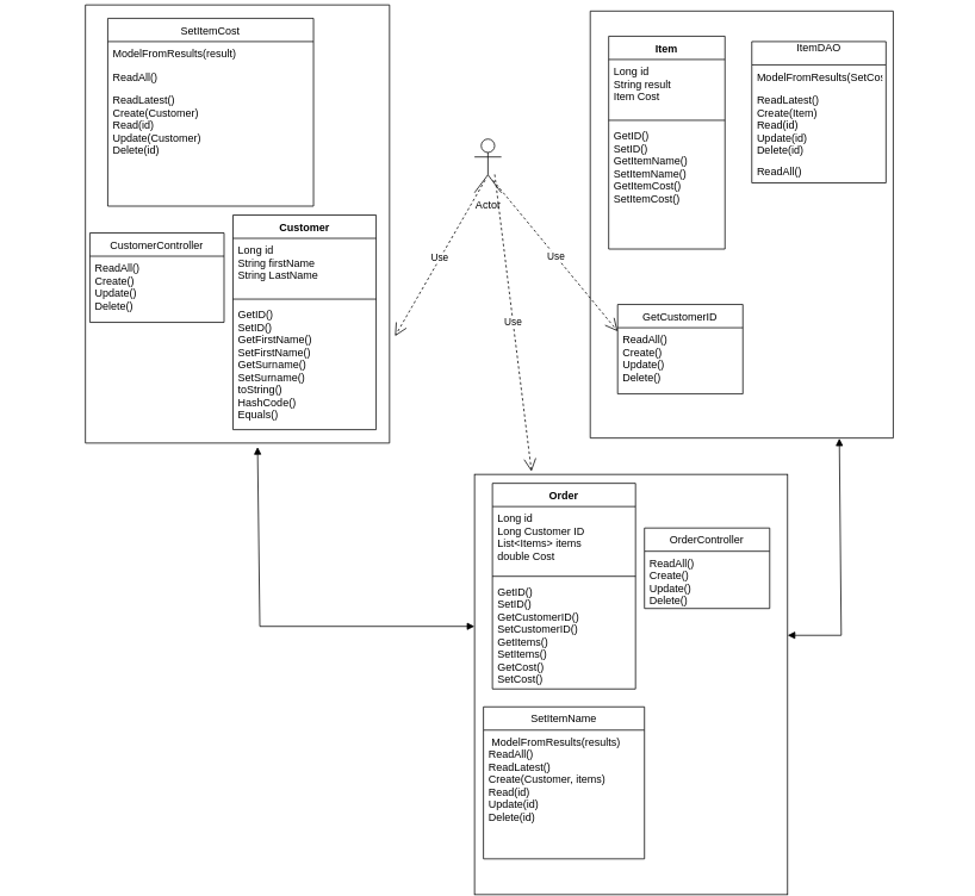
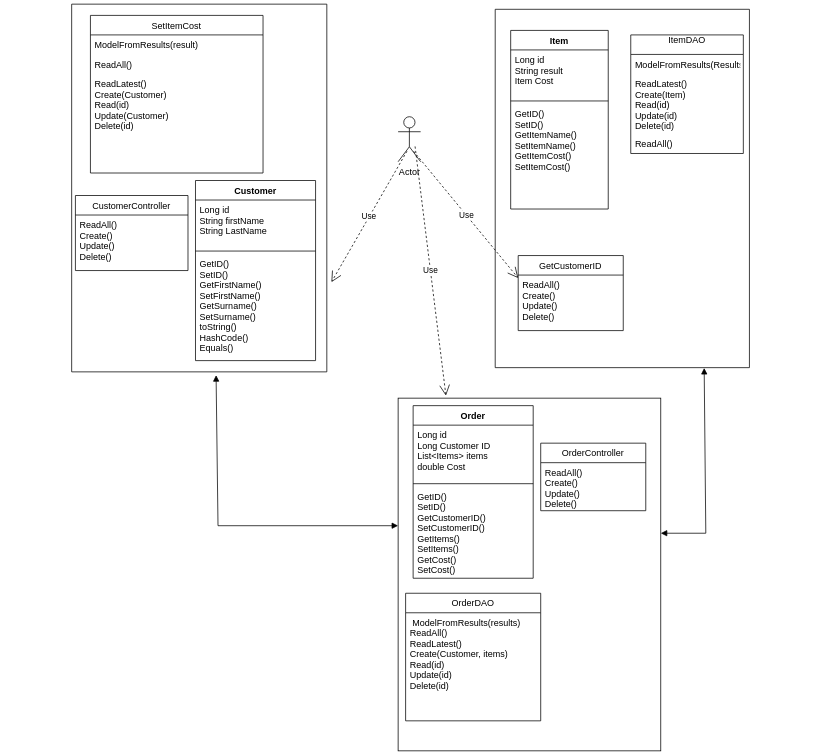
  <mxCell id="0" />
  <mxCell id="1" parent="0" />
  <mxCell id="2" value="" style="rounded=0;whiteSpace=wrap;html=1;rotation=-90;" vertex="1" parent="1"><mxGeometry x="470" y="590" width="470" height="350" as="geometry" /></mxCell>
  <mxCell id="3" value="" style="verticalLabelPosition=bottom;verticalAlign=top;html=1;shape=mxgraph.basic.rect;fillColor2=none;strokeWidth=1;size=20;indent=5;rotation=-90;" vertex="1" parent="1"><mxGeometry x="590" y="81.25" width="477.5" height="338.75" as="geometry" /></mxCell>
  <mxCell id="4" value="" style="verticalLabelPosition=bottom;verticalAlign=top;html=1;shape=mxgraph.basic.rect;fillColor2=none;strokeWidth=1;size=20;indent=5;rotation=-90;" vertex="1" parent="1"><mxGeometry x="20" y="80" width="490" height="340" as="geometry" /></mxCell>
  <mxCell id="5" value="Customer" style="swimlane;fontStyle=1;align=center;verticalAlign=top;childLayout=stackLayout;horizontal=1;startSize=26;horizontalStack=0;resizeParent=1;resizeParentMax=0;resizeLast=0;collapsible=1;marginBottom=0;" vertex="1" parent="1"><mxGeometry x="260" y="240" width="160" height="240" as="geometry" /></mxCell>
  <mxCell id="6" value="Long id&#10;String firstName&#10;String LastName&#10;" style="text;strokeColor=none;fillColor=none;align=left;verticalAlign=top;spacingLeft=4;spacingRight=4;overflow=hidden;rotatable=0;points=[[0,0.5],[1,0.5]];portConstraint=eastwest;" vertex="1" parent="5"><mxGeometry y="26" width="160" height="64" as="geometry" /></mxCell>
  <mxCell id="7" value="" style="line;strokeWidth=1;fillColor=none;align=left;verticalAlign=middle;spacingTop=-1;spacingLeft=3;spacingRight=3;rotatable=0;labelPosition=right;points=[];portConstraint=eastwest;" vertex="1" parent="5"><mxGeometry y="90" width="160" height="8" as="geometry" /></mxCell>
  <mxCell id="8" value="GetID()&#10;SetID()&#10;GetFirstName()&#10;SetFirstName()&#10;GetSurname()&#10;SetSurname()&#10;toString()&#10;HashCode()&#10;Equals()&#10;&#10;" style="text;strokeColor=none;fillColor=none;align=left;verticalAlign=top;spacingLeft=4;spacingRight=4;overflow=hidden;rotatable=0;points=[[0,0.5],[1,0.5]];portConstraint=eastwest;" vertex="1" parent="5"><mxGeometry y="98" width="160" height="142" as="geometry" /></mxCell>
  <mxCell id="9" value="SetItemCost" style="swimlane;fontStyle=0;childLayout=stackLayout;horizontal=1;startSize=26;fillColor=none;horizontalStack=0;resizeParent=1;resizeParentMax=0;resizeLast=0;collapsible=1;marginBottom=0;" vertex="1" parent="1"><mxGeometry x="120" y="20" width="230" height="210" as="geometry" /></mxCell>
  <mxCell id="10" value="ModelFromResults(result)" style="text;strokeColor=none;fillColor=none;align=left;verticalAlign=top;spacingLeft=4;spacingRight=4;overflow=hidden;rotatable=0;points=[[0,0.5],[1,0.5]];portConstraint=eastwest;" vertex="1" parent="9"><mxGeometry y="26" width="230" height="26" as="geometry" /></mxCell>
  <mxCell id="11" value="ReadAll()" style="text;strokeColor=none;fillColor=none;align=left;verticalAlign=top;spacingLeft=4;spacingRight=4;overflow=hidden;rotatable=0;points=[[0,0.5],[1,0.5]];portConstraint=eastwest;" vertex="1" parent="9"><mxGeometry y="52" width="230" height="26" as="geometry" /></mxCell>
  <mxCell id="12" value="ReadLatest()&#10;Create(Customer)&#10;Read(id)&#10;Update(Customer)&#10;Delete(id)&#10;" style="text;strokeColor=none;fillColor=none;align=left;verticalAlign=top;spacingLeft=4;spacingRight=4;overflow=hidden;rotatable=0;points=[[0,0.5],[1,0.5]];portConstraint=eastwest;" vertex="1" parent="9"><mxGeometry y="78" width="230" height="132" as="geometry" /></mxCell>
  <mxCell id="13" value="CustomerController" style="swimlane;fontStyle=0;childLayout=stackLayout;horizontal=1;startSize=26;fillColor=none;horizontalStack=0;resizeParent=1;resizeParentMax=0;resizeLast=0;collapsible=1;marginBottom=0;" vertex="1" parent="1"><mxGeometry x="100" y="260" width="150" height="100" as="geometry" /></mxCell>
  <mxCell id="14" value="ReadAll()&#10;Create()&#10;Update()&#10;Delete()" style="text;strokeColor=none;fillColor=none;align=left;verticalAlign=top;spacingLeft=4;spacingRight=4;overflow=hidden;rotatable=0;points=[[0,0.5],[1,0.5]];portConstraint=eastwest;" vertex="1" parent="13"><mxGeometry y="26" width="150" height="74" as="geometry" /></mxCell>
  <mxCell id="15" value="GetCustomerID" style="swimlane;fontStyle=0;childLayout=stackLayout;horizontal=1;startSize=26;fillColor=none;horizontalStack=0;resizeParent=1;resizeParentMax=0;resizeLast=0;collapsible=1;marginBottom=0;" vertex="1" parent="1"><mxGeometry x="690" y="340" width="140" height="100" as="geometry" /></mxCell>
  <mxCell id="16" value="ReadAll()&#10;Create()&#10;Update()&#10;Delete()&#10;" style="text;strokeColor=none;fillColor=none;align=left;verticalAlign=top;spacingLeft=4;spacingRight=4;overflow=hidden;rotatable=0;points=[[0,0.5],[1,0.5]];portConstraint=eastwest;" vertex="1" parent="15"><mxGeometry y="26" width="140" height="74" as="geometry" /></mxCell>
  <mxCell id="17" value="Item" style="swimlane;fontStyle=1;align=center;verticalAlign=top;childLayout=stackLayout;horizontal=1;startSize=26;horizontalStack=0;resizeParent=1;resizeParentMax=0;resizeLast=0;collapsible=1;marginBottom=0;" vertex="1" parent="1"><mxGeometry x="680" y="40" width="130" height="238" as="geometry" /></mxCell>
  <mxCell id="18" value="Long id&#10;String result&#10;Item Cost&#10;" style="text;strokeColor=none;fillColor=none;align=left;verticalAlign=top;spacingLeft=4;spacingRight=4;overflow=hidden;rotatable=0;points=[[0,0.5],[1,0.5]];portConstraint=eastwest;" vertex="1" parent="17"><mxGeometry y="26" width="130" height="64" as="geometry" /></mxCell>
  <mxCell id="19" value="" style="line;strokeWidth=1;fillColor=none;align=left;verticalAlign=middle;spacingTop=-1;spacingLeft=3;spacingRight=3;rotatable=0;labelPosition=right;points=[];portConstraint=eastwest;" vertex="1" parent="17"><mxGeometry y="90" width="130" height="8" as="geometry" /></mxCell>
  <mxCell id="20" value="GetID()&#10;SetID()&#10;GetItemName()&#10;SetItemName()&#10;GetItemCost()&#10;SetItemCost()" style="text;strokeColor=none;fillColor=none;align=left;verticalAlign=top;spacingLeft=4;spacingRight=4;overflow=hidden;rotatable=0;points=[[0,0.5],[1,0.5]];portConstraint=eastwest;" vertex="1" parent="17"><mxGeometry y="98" width="130" height="140" as="geometry" /></mxCell>
  <mxCell id="21" value="ItemDAO&#10;" style="swimlane;fontStyle=0;childLayout=stackLayout;horizontal=1;startSize=26;fillColor=none;horizontalStack=0;resizeParent=1;resizeParentMax=0;resizeLast=0;collapsible=1;marginBottom=0;" vertex="1" parent="1"><mxGeometry x="840" y="46" width="150" height="158" as="geometry" /></mxCell>
- <mxCell id="22" value="ModelFromResults(SetCost)" style="text;strokeColor=none;fillColor=none;align=left;verticalAlign=top;spacingLeft=4;spacingRight=4;overflow=hidden;rotatable=0;points=[[0,0.5],[1,0.5]];portConstraint=eastwest;" vertex="1" parent="21"><mxGeometry y="26" width="150" height="26" as="geometry" /></mxCell>
+ <mxCell id="22" value="ModelFromResults(Results)" style="text;strokeColor=none;fillColor=none;align=left;verticalAlign=top;spacingLeft=4;spacingRight=4;overflow=hidden;rotatable=0;points=[[0,0.5],[1,0.5]];portConstraint=eastwest;" vertex="1" parent="21"><mxGeometry y="26" width="150" height="26" as="geometry" /></mxCell>
  <mxCell id="23" value="ReadLatest()&#10;Create(Item)&#10;Read(id)&#10;Update(id)&#10;Delete(id)" style="text;strokeColor=none;fillColor=none;align=left;verticalAlign=top;spacingLeft=4;spacingRight=4;overflow=hidden;rotatable=0;points=[[0,0.5],[1,0.5]];portConstraint=eastwest;" vertex="1" parent="21"><mxGeometry y="52" width="150" height="80" as="geometry" /></mxCell>
  <mxCell id="24" value="ReadAll()" style="text;strokeColor=none;fillColor=none;align=left;verticalAlign=top;spacingLeft=4;spacingRight=4;overflow=hidden;rotatable=0;points=[[0,0.5],[1,0.5]];portConstraint=eastwest;" vertex="1" parent="21"><mxGeometry y="132" width="150" height="26" as="geometry" /></mxCell>
  <mxCell id="25" value="Actor" style="shape=umlActor;verticalLabelPosition=bottom;verticalAlign=top;html=1;" vertex="1" parent="1"><mxGeometry x="530" y="155" width="30" height="60" as="geometry" /></mxCell>
  <mxCell id="26" value="Use" style="endArrow=open;endSize=12;dashed=1;html=1;rounded=0;exitX=0.687;exitY=0.767;exitDx=0;exitDy=0;exitPerimeter=0;" edge="1" parent="1" source="25"><mxGeometry width="160" relative="1" as="geometry"><mxPoint x="480" y="370" as="sourcePoint" /><mxPoint x="690" y="370" as="targetPoint" /></mxGeometry></mxCell>
  <mxCell id="27" value="OrderController" style="swimlane;fontStyle=0;childLayout=stackLayout;horizontal=1;startSize=26;fillColor=none;horizontalStack=0;resizeParent=1;resizeParentMax=0;resizeLast=0;collapsible=1;marginBottom=0;" vertex="1" parent="1"><mxGeometry x="720" y="590" width="140" height="90" as="geometry" /></mxCell>
  <mxCell id="28" value="ReadAll()&#10;Create()&#10;Update()&#10;Delete()" style="text;strokeColor=none;fillColor=none;align=left;verticalAlign=top;spacingLeft=4;spacingRight=4;overflow=hidden;rotatable=0;points=[[0,0.5],[1,0.5]];portConstraint=eastwest;" vertex="1" parent="27"><mxGeometry y="26" width="140" height="64" as="geometry" /></mxCell>
  <mxCell id="29" value="Order" style="swimlane;fontStyle=1;align=center;verticalAlign=top;childLayout=stackLayout;horizontal=1;startSize=26;horizontalStack=0;resizeParent=1;resizeParentMax=0;resizeLast=0;collapsible=1;marginBottom=0;" vertex="1" parent="1"><mxGeometry x="550" y="540" width="160" height="230" as="geometry" /></mxCell>
  <mxCell id="30" value="Long id&#10;Long Customer ID&#10;List&lt;Items&gt; items&#10;double Cost&#10;" style="text;strokeColor=none;fillColor=none;align=left;verticalAlign=top;spacingLeft=4;spacingRight=4;overflow=hidden;rotatable=0;points=[[0,0.5],[1,0.5]];portConstraint=eastwest;" vertex="1" parent="29"><mxGeometry y="26" width="160" height="74" as="geometry" /></mxCell>
  <mxCell id="31" value="" style="line;strokeWidth=1;fillColor=none;align=left;verticalAlign=middle;spacingTop=-1;spacingLeft=3;spacingRight=3;rotatable=0;labelPosition=right;points=[];portConstraint=eastwest;" vertex="1" parent="29"><mxGeometry y="100" width="160" height="8" as="geometry" /></mxCell>
  <mxCell id="32" value="GetID()&#10;SetID()&#10;GetCustomerID()&#10;SetCustomerID()&#10;GetItems()&#10;SetItems()&#10;GetCost()&#10;SetCost()" style="text;strokeColor=none;fillColor=none;align=left;verticalAlign=top;spacingLeft=4;spacingRight=4;overflow=hidden;rotatable=0;points=[[0,0.5],[1,0.5]];portConstraint=eastwest;" vertex="1" parent="29"><mxGeometry y="108" width="160" height="122" as="geometry" /></mxCell>
- <mxCell id="33" value="SetItemName" style="swimlane;fontStyle=0;childLayout=stackLayout;horizontal=1;startSize=26;fillColor=none;horizontalStack=0;resizeParent=1;resizeParentMax=0;resizeLast=0;collapsible=1;marginBottom=0;" vertex="1" parent="1"><mxGeometry x="540" y="790" width="180" height="170" as="geometry" /></mxCell>
+ <mxCell id="33" value="OrderDAO" style="swimlane;fontStyle=0;childLayout=stackLayout;horizontal=1;startSize=26;fillColor=none;horizontalStack=0;resizeParent=1;resizeParentMax=0;resizeLast=0;collapsible=1;marginBottom=0;" vertex="1" parent="1"><mxGeometry x="540" y="790" width="180" height="170" as="geometry" /></mxCell>
  <mxCell id="34" value=" ModelFromResults(results)&#10;ReadAll()&#10;ReadLatest()&#10;Create(Customer, items)&#10;Read(id)&#10;Update(id)&#10;Delete(id)&#10;" style="text;strokeColor=none;fillColor=none;align=left;verticalAlign=top;spacingLeft=4;spacingRight=4;overflow=hidden;rotatable=0;points=[[0,0.5],[1,0.5]];portConstraint=eastwest;" vertex="1" parent="33"><mxGeometry y="26" width="180" height="144" as="geometry" /></mxCell>
  <mxCell id="35" value="Use" style="endArrow=open;endSize=12;dashed=1;html=1;rounded=0;exitX=0.753;exitY=0.66;exitDx=0;exitDy=0;exitPerimeter=0;entryX=1.007;entryY=0.182;entryDx=0;entryDy=0;entryPerimeter=0;" edge="1" parent="1" source="25" target="2"><mxGeometry width="160" relative="1" as="geometry"><mxPoint x="480" y="410" as="sourcePoint" /><mxPoint x="640" y="410" as="targetPoint" /></mxGeometry></mxCell>
  <mxCell id="36" value="Use" style="endArrow=open;endSize=12;dashed=1;html=1;rounded=0;entryX=0.244;entryY=1.018;entryDx=0;entryDy=0;entryPerimeter=0;exitX=0.393;exitY=0.767;exitDx=0;exitDy=0;exitPerimeter=0;" edge="1" parent="1" source="25" target="4"><mxGeometry width="160" relative="1" as="geometry"><mxPoint x="480" y="200" as="sourcePoint" /><mxPoint x="640" y="200" as="targetPoint" /></mxGeometry></mxCell>
  <mxCell id="37" value="" style="endArrow=block;startArrow=block;endFill=1;startFill=1;html=1;rounded=0;exitX=-0.009;exitY=0.566;exitDx=0;exitDy=0;exitPerimeter=0;" edge="1" parent="1" source="4"><mxGeometry width="160" relative="1" as="geometry"><mxPoint x="200" y="690" as="sourcePoint" /><mxPoint x="530" y="700" as="targetPoint" /><Array as="points"><mxPoint x="290" y="700" /></Array></mxGeometry></mxCell>
  <mxCell id="38" value="" style="endArrow=block;startArrow=block;endFill=1;startFill=1;html=1;rounded=0;entryX=-0.001;entryY=0.822;entryDx=0;entryDy=0;entryPerimeter=0;" edge="1" parent="1" target="3"><mxGeometry width="160" relative="1" as="geometry"><mxPoint x="880" y="710" as="sourcePoint" /><mxPoint x="1040" y="710" as="targetPoint" /><Array as="points"><mxPoint x="940" y="710" /></Array></mxGeometry></mxCell>
